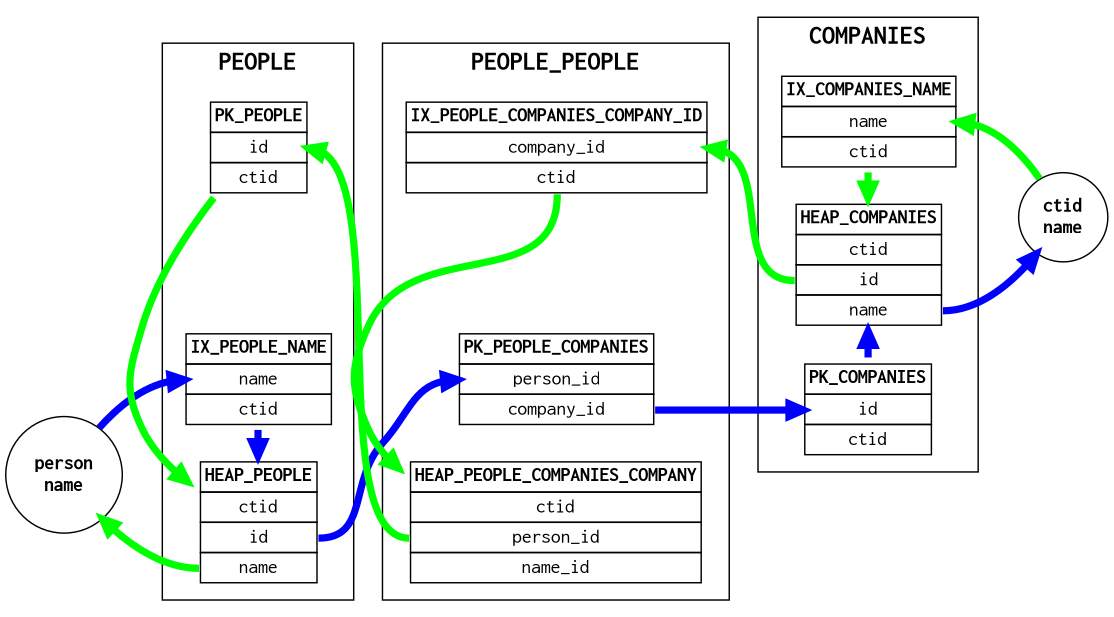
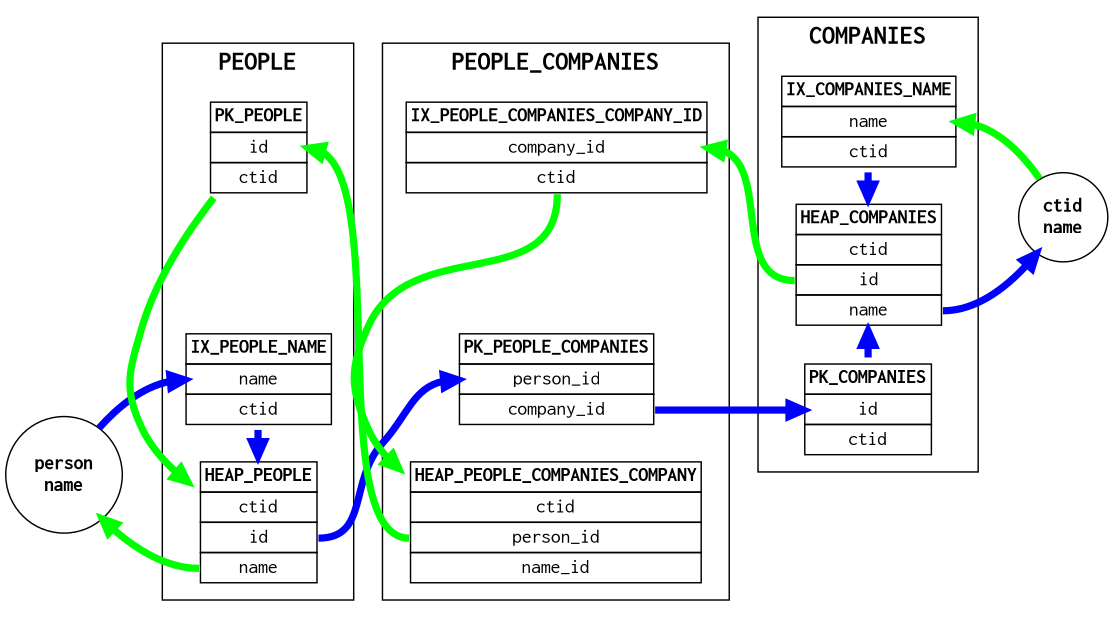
  digraph {
    fontname="courier-bold"
    fontsize=18
    rankdir=LR
    node [fontname=courier shape=plaintext]
    edge [color=green penwidth=5 weight=1000]
    n1 [fontname="courier-bold" label="person\nname" shape=circle]
    n2 [fontname="courier-bold" label="ctid\nname" shape=circle]
    n3 [label=<<TABLE  BORDER="0" CELLBORDER="1" CELLSPACING="0">             <TR><TD><B>IX_PEOPLE_NAME</B></TD></TR>             <TR><TD port="name">name</TD></TR>             <TR><TD port="ctid">ctid</TD></TR>         </TABLE>>]
    n4 [label=<<TABLE BORDER="0" CELLBORDER="1" CELLSPACING="0">             <TR><TD><B>PK_PEOPLE_COMPANIES</B></TD></TR>             <TR><TD port="pid">person_id</TD></TR>             <TR><TD port="cid">company_id</TD></TR>         </TABLE>>]
    n5 [label=<<TABLE  BORDER="0" CELLBORDER="1" CELLSPACING="0">             <TR><TD><B>PK_COMPANIES</B></TD></TR>             <TR><TD port="cid">id</TD></TR>             <TR><TD port="ctid">ctid</TD></TR>         </TABLE>>]
    n6 [label=<<TABLE  BORDER="0" CELLBORDER="1" CELLSPACING="0">             <TR><TD><B>HEAP_COMPANIES</B></TD></TR>             <TR><TD port="ctid">ctid</TD></TR>             <TR><TD port="cid">id</TD></TR>             <TR><TD port="name">name</TD></TR>         </TABLE>>]
    n7 [label=<<TABLE  BORDER="0" CELLBORDER="1" CELLSPACING="0">             <TR><TD><B>HEAP_PEOPLE</B></TD></TR>             <TR><TD port="ctid">ctid</TD></TR>             <TR><TD port="pid">id</TD></TR>             <TR><TD port="name">name</TD></TR>         </TABLE>>]
    n8 [label=<<TABLE BORDER="0" CELLBORDER="1" CELLSPACING="0">             <TR><TD><B>IX_PEOPLE_COMPANIES_COMPANY_ID</B></TD></TR>             <TR><TD port="cid">company_id</TD></TR>             <TR><TD port="ctid">ctid</TD></TR>         </TABLE>>]
    n9 [label=<<TABLE  BORDER="0" CELLBORDER="1" CELLSPACING="0">             <TR><TD><B>IX_COMPANIES_NAME</B></TD></TR>             <TR><TD port="name">name</TD></TR>             <TR><TD port="ctid">ctid</TD></TR>         </TABLE>>]
    n10 [label=<<TABLE BORDER="0" CELLBORDER="1" CELLSPACING="0">             <TR><TD port="t"><B>HEAP_PEOPLE_COMPANIES_COMPANY</B></TD></TR>             <TR><TD port="ctid">ctid</TD></TR>             <TR><TD port="pid">person_id</TD></TR>             <TR><TD port="cid">name_id</TD></TR>         </TABLE>>]
    n11 [label=<<TABLE  BORDER="0" CELLBORDER="1" CELLSPACING="0">             <TR><TD><B>PK_PEOPLE</B></TD></TR>             <TR><TD port="pid">id</TD></TR>             <TR><TD port="ctid">ctid</TD></TR>         </TABLE>>]
    subgraph sub_1 {
      n1
      n2
    }
    subgraph sub_2 {
      n1
      n2
      n3
      n4
      n5
      n6
      n7
    }
    subgraph sub_3 {
      n1
      n2
      n6
      n7
      n8
      n9
      n10
      n11
    }
    subgraph cluster_4 {
-     label=PEOPLE_PEOPLE
+     label=PEOPLE_COMPANIES
      subgraph sub_5 {
        label=PEOPLE_COMPANIES
        rank=same
        n4
        n8
      }
      subgraph sub_6 {
        label=PEOPLE_COMPANIES
        rank=same
        n8
        n10
      }
    }
    subgraph cluster_7 {
      label=PEOPLE
      subgraph sub_8 {
        label=PEOPLE
        rank=same
        n3
        n11
      }
      subgraph sub_9 {
        label=PEOPLE
        rank=same
        n3
        n7
      }
      subgraph sub_10 {
        label=PEOPLE
        rank=same
        n7
        n11
      }
    }
    subgraph cluster_11 {
      label=COMPANIES
      subgraph sub_12 {
        label=COMPANIES
        rank=same
        n5
        n9
      }
      subgraph sub_13 {
        label=COMPANIES
        rank=same
        n5
        n6
      }
      subgraph sub_14 {
        label=COMPANIES
        rank=same
        n6
        n9
      }
    }
    n1 -> n3 [color=blue headport=name]
    n1 -> n7 [dir=back headport=name]
    n3 -> n4 [color=blue style=invis]
    n3 -> n7 [color=blue minlen=1]
    n3 -> n11 [minlen=5 style=invis color=""]
    n4 -> n5 [color=blue headport=cid tailport=cid]
    n4 -> n8 [minlen=5 style=invis color=""]
    n5 -> n6 [color=blue]
    n5 -> n9 [minlen=5 style=invis color=""]
    n6 -> n2 [color=blue tailport=name]
    n7 -> n4 [color=blue headport=pid tailport=pid]
    n8 -> n6 [dir=back headport=cid tailport=cid]
    n8 -> n9 [dir=back style=invis]
    n9 -> n2 [dir=back tailport=name]
-   n9 -> n6 [constraint=false]
+   n9 -> n6 [color=blue constraint=false]
    n10 -> n8 [dir=back headport=ctid minlen=1]
    n11 -> n7 [constraint=false minlen=1]
    n11 -> n8 [dir=back style=invis]
    n11 -> n10 [constraint=false dir=back headport=pid tailport=pid]
  }
